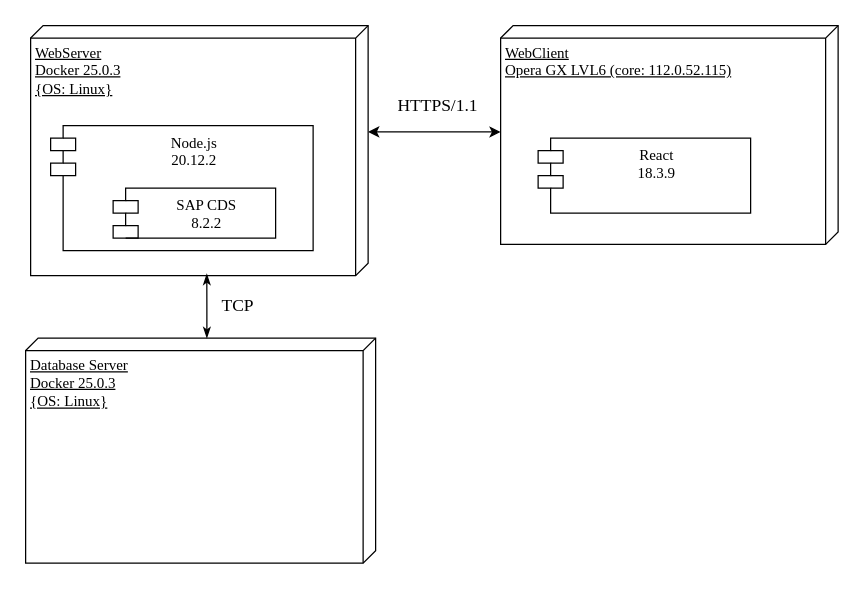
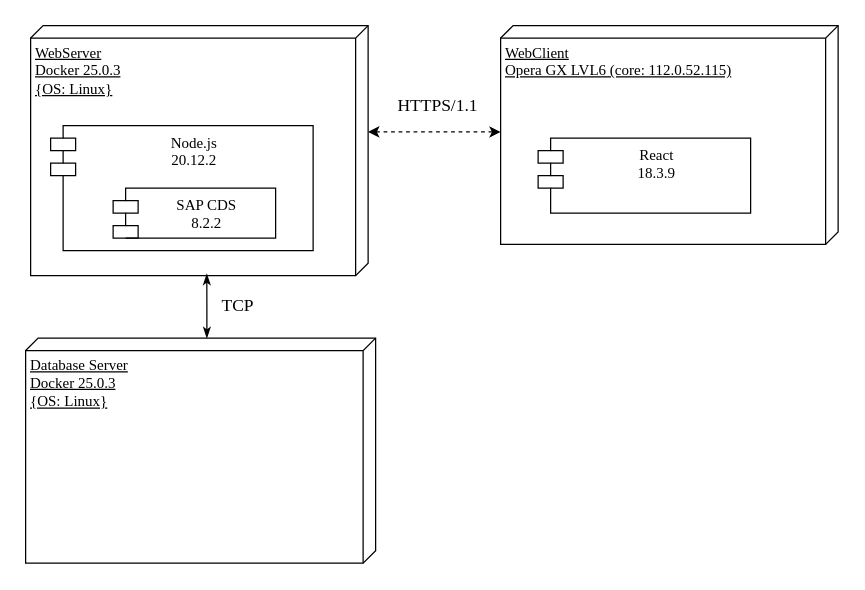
  <mxCell id="0" />
  <mxCell id="1" parent="0" />
  <mxCell id="2" value="HTTPS/1.1" style="text;html=1;align=center;verticalAlign=middle;whiteSpace=wrap;rounded=0;fontFamily=Times New Roman;fontSize=14;" parent="1" vertex="1"><mxGeometry x="320" y="70" width="60" height="30" as="geometry" /></mxCell>
  <mxCell id="3" value="TCP" style="text;html=1;align=center;verticalAlign=middle;whiteSpace=wrap;rounded=0;fontFamily=Times New Roman;fontSize=14;" parent="1" vertex="1"><mxGeometry x="160" y="230" width="60" height="30" as="geometry" /></mxCell>
- <mxCell id="4" value="" style="endArrow=classic;startArrow=classic;html=1;rounded=0;exitX=0;exitY=0;exitDx=85;exitDy=0;exitPerimeter=0;entryX=0.486;entryY=1;entryDx=0;entryDy=0;entryPerimeter=0;fontFamily=Times New Roman;" parent="1" source="5" target="9" edge="1"><mxGeometry width="50" height="50" relative="1" as="geometry"><mxPoint x="350" y="-370" as="sourcePoint" /><mxPoint x="480" y="-370" as="targetPoint" /></mxGeometry></mxCell>
+ <mxCell id="4" value="" style="endArrow=classic;startArrow=classic;html=1;rounded=0;exitX=0;exitY=0;exitDx=85;exitDy=0;exitPerimeter=0;entryX=0.486;entryY=1;entryDx=0;entryDy=0;entryPerimeter=0;fontFamily=Times New Roman;dashed=1;" parent="1" source="5" target="9" edge="1"><mxGeometry width="50" height="50" relative="1" as="geometry"><mxPoint x="350" y="-370" as="sourcePoint" /><mxPoint x="480" y="-370" as="targetPoint" /></mxGeometry></mxCell>
  <mxCell id="5" value="WebServer&lt;br&gt;Docker&amp;nbsp;25.0.3&lt;br&gt;{OS: Linux}" style="verticalAlign=top;align=left;spacingTop=8;spacingLeft=2;spacingRight=12;shape=cube;size=10;direction=south;fontStyle=4;html=1;whiteSpace=wrap;fontFamily=Times New Roman;" parent="1" vertex="1"><mxGeometry x="24" y="20" width="270" height="200" as="geometry" /></mxCell>
  <mxCell id="6" value="Node.js&lt;br&gt;20.12.2" style="shape=module;align=left;spacingLeft=20;align=center;verticalAlign=top;whiteSpace=wrap;html=1;fontFamily=Times New Roman;" parent="1" vertex="1"><mxGeometry x="40" y="100" width="210" height="100" as="geometry" /></mxCell>
  <mxCell id="7" value="Database Server&lt;br&gt;Docker 25.0.3&lt;br&gt;{OS: Linux}" style="verticalAlign=top;align=left;spacingTop=8;spacingLeft=2;spacingRight=12;shape=cube;size=10;direction=south;fontStyle=4;html=1;whiteSpace=wrap;fontFamily=Times New Roman;" parent="1" vertex="1"><mxGeometry x="20" y="270" width="280" height="180" as="geometry" /></mxCell>
  <mxCell id="8" style="edgeStyle=orthogonalEdgeStyle;rounded=0;orthogonalLoop=1;jettySize=auto;html=1;exitX=0;exitY=0;exitDx=0;exitDy=135;exitPerimeter=0;entryX=0.993;entryY=0.478;entryDx=0;entryDy=0;entryPerimeter=0;endArrow=classicThin;endFill=1;startArrow=classicThin;startFill=1;fontFamily=Times New Roman;" parent="1" source="7" target="5" edge="1"><mxGeometry relative="1" as="geometry" /></mxCell>
  <mxCell id="9" value="WebClient&lt;br&gt;Opera GX&amp;nbsp;LVL6 (core: 112.0.52.115)" style="verticalAlign=top;align=left;spacingTop=8;spacingLeft=2;spacingRight=12;shape=cube;size=10;direction=south;fontStyle=4;html=1;whiteSpace=wrap;fontFamily=Times New Roman;" parent="1" vertex="1"><mxGeometry x="400" y="20" width="270" height="175" as="geometry" /></mxCell>
  <mxCell id="10" value="React&lt;br&gt;18.3.9" style="shape=module;align=left;spacingLeft=20;align=center;verticalAlign=top;whiteSpace=wrap;html=1;fontFamily=Times New Roman;" parent="1" vertex="1"><mxGeometry x="430" y="110" width="170" height="60" as="geometry" /></mxCell>
  <mxCell id="11" value="SAP CDS&lt;br&gt;8.2.2" style="shape=module;align=left;spacingLeft=20;align=center;verticalAlign=top;whiteSpace=wrap;html=1;fontFamily=Times New Roman;" parent="1" vertex="1"><mxGeometry x="90" y="150" width="130" height="40" as="geometry" /></mxCell>
